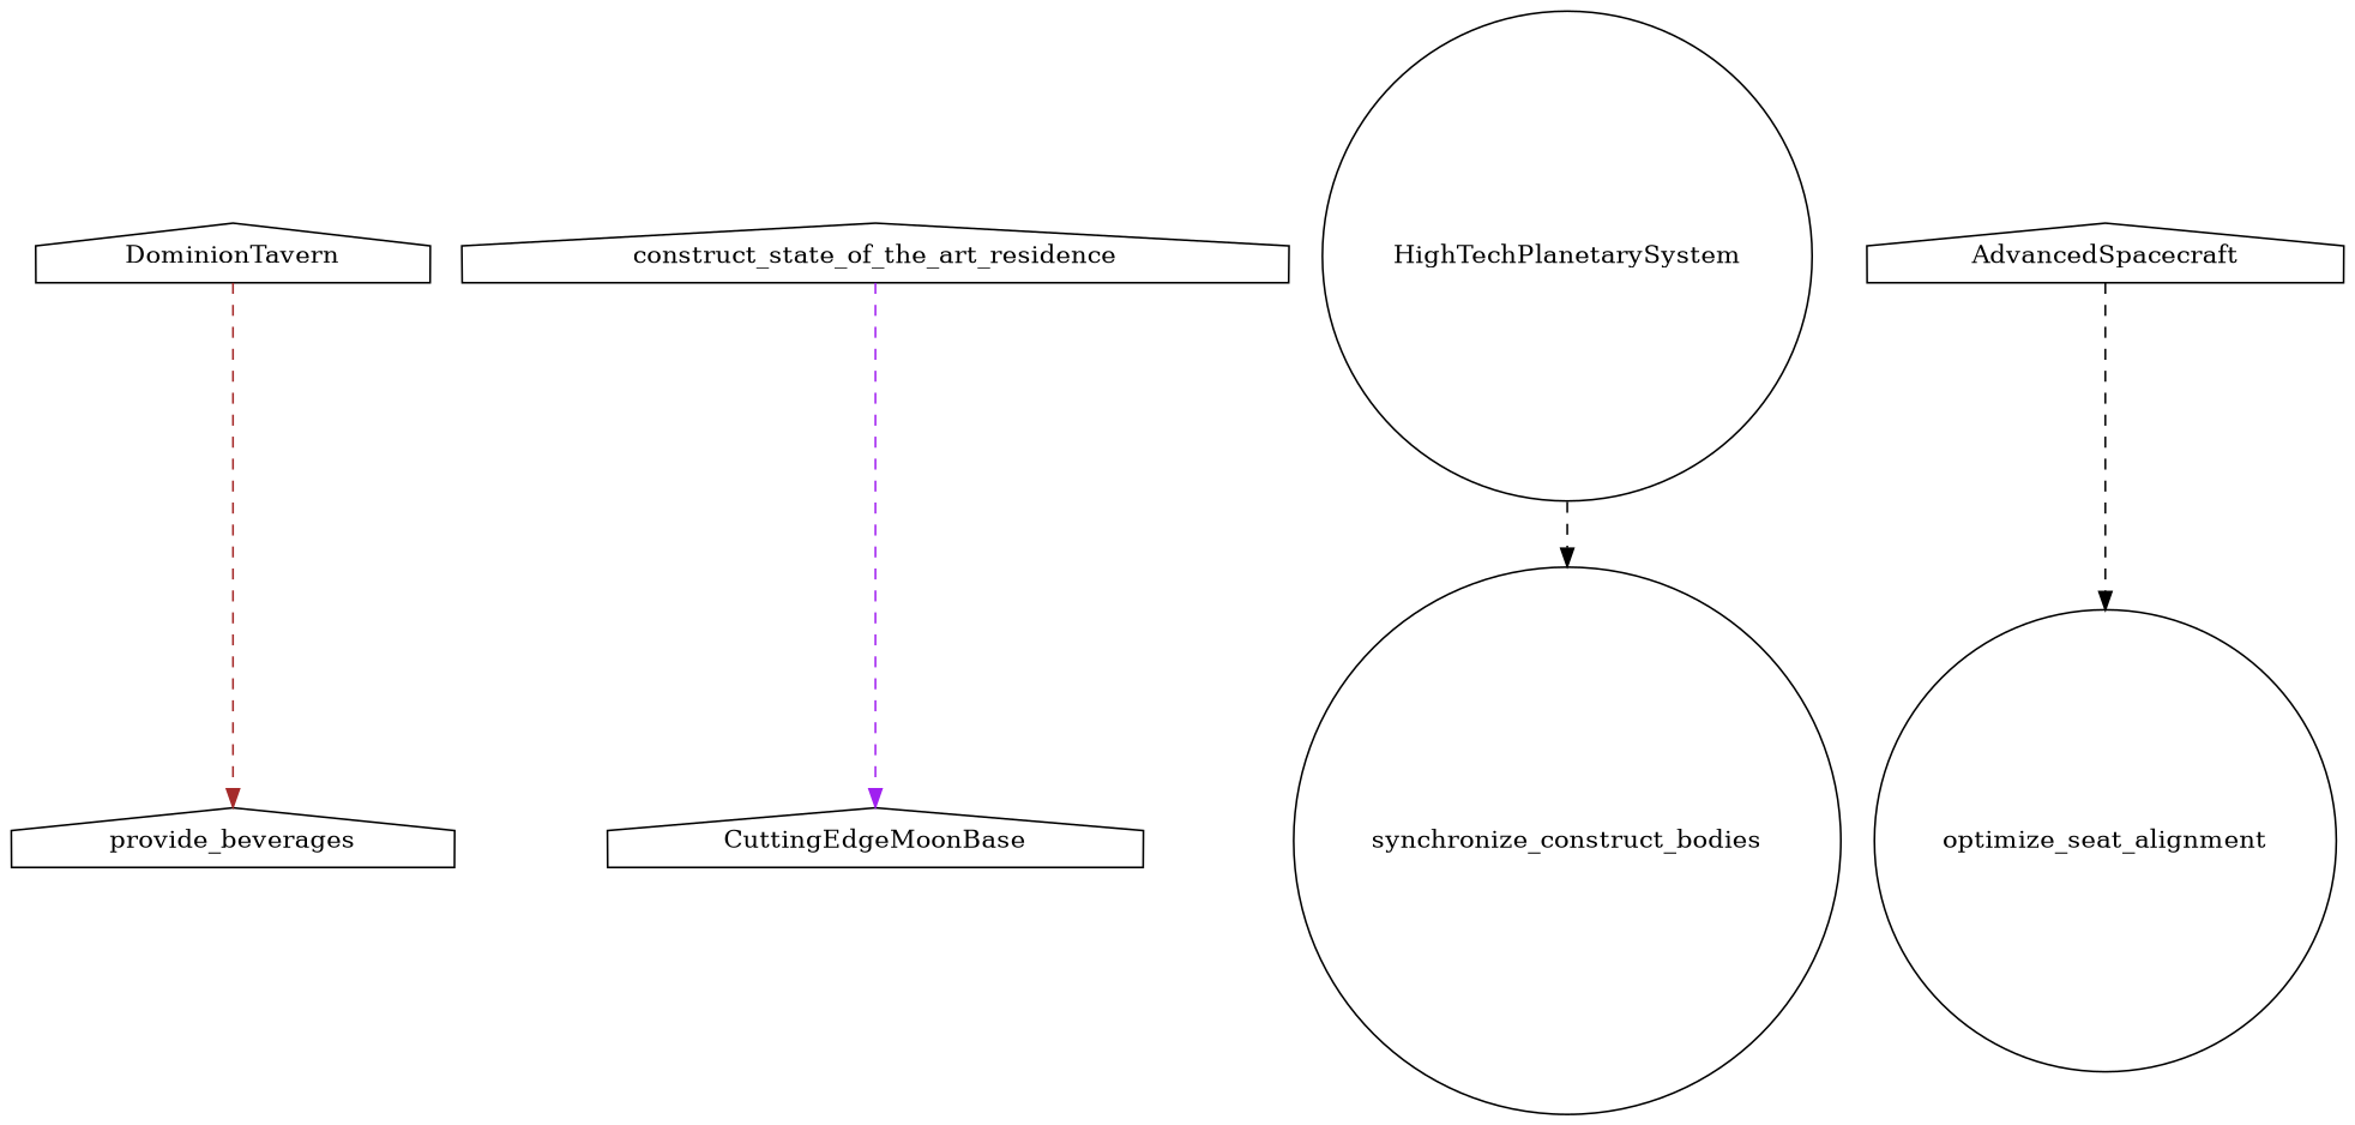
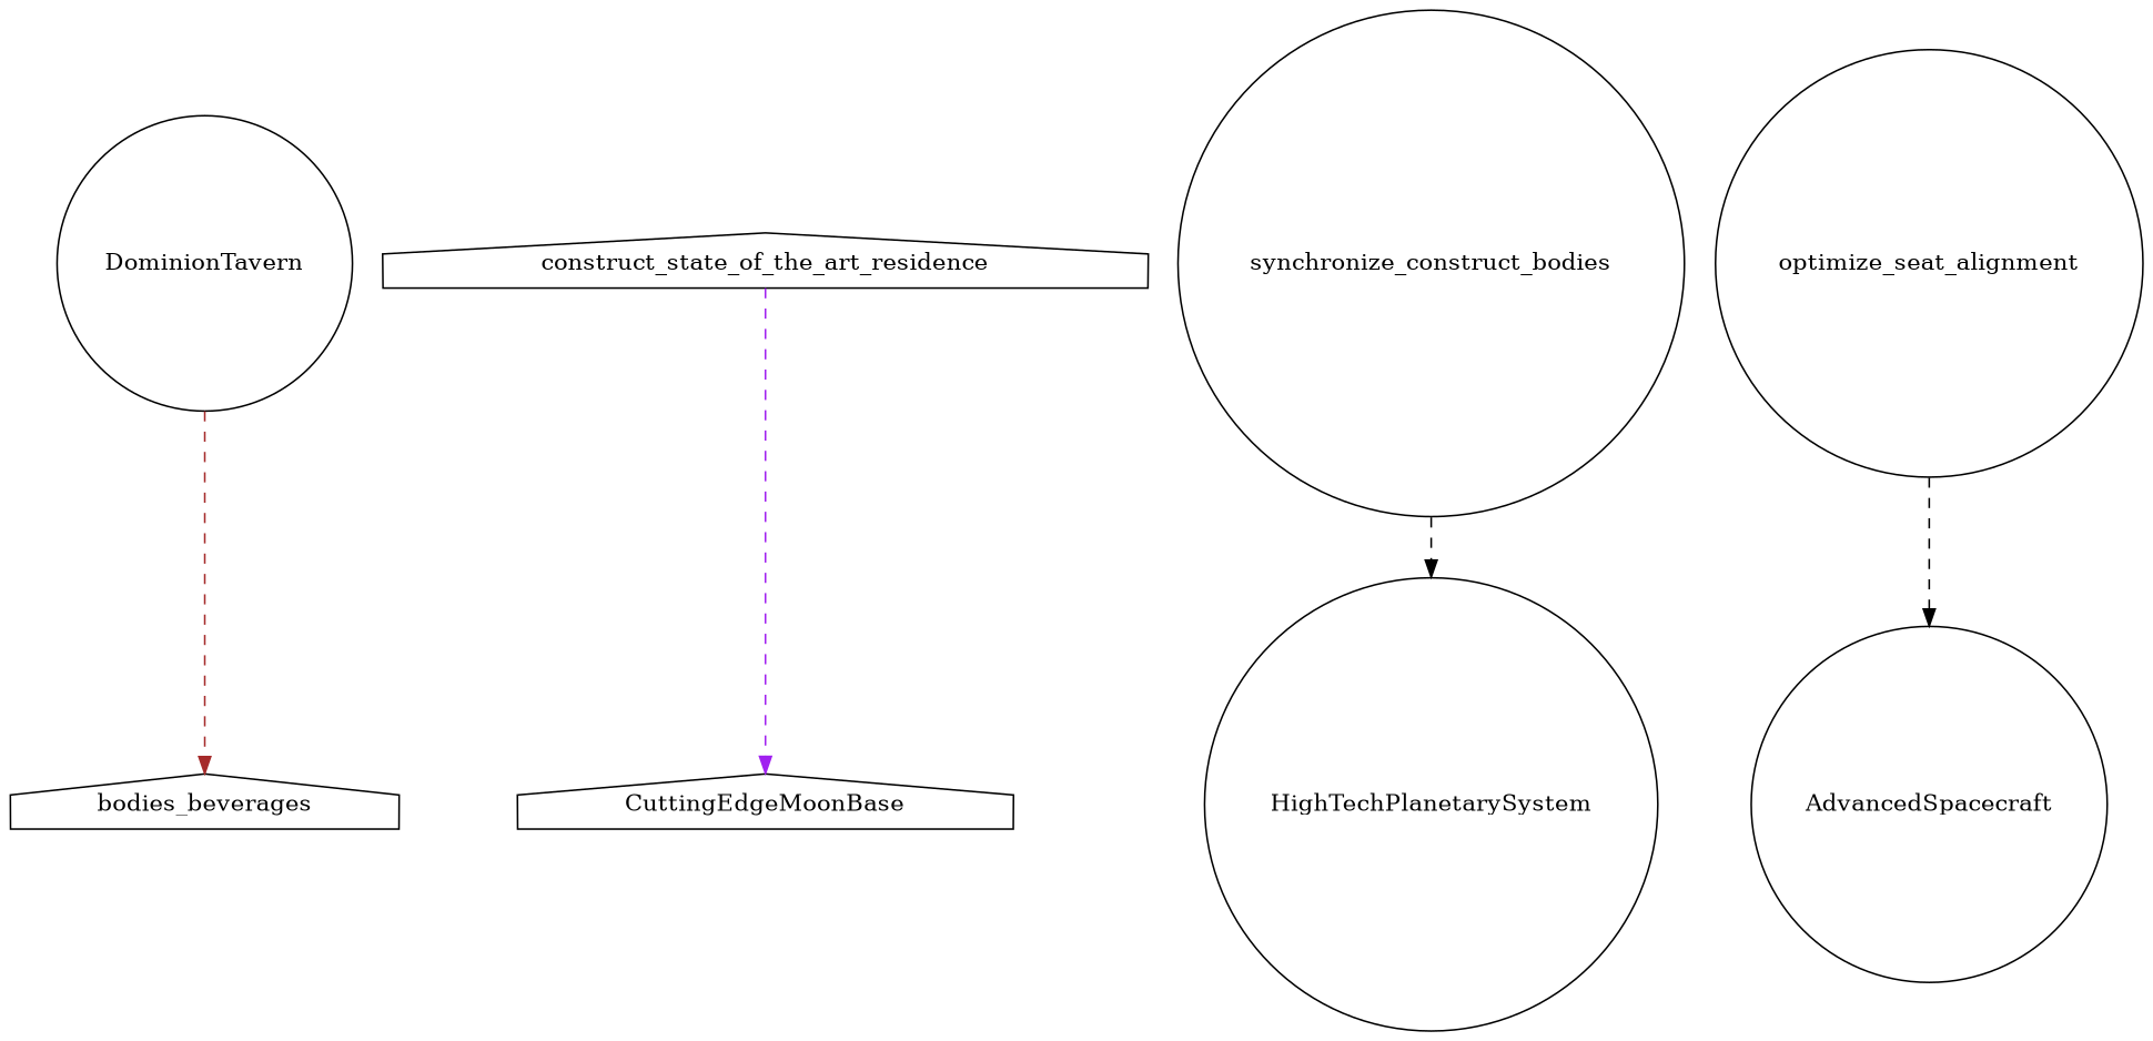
  digraph {
    node [shape=house]
    edge [color=black style=dashed]
-   n1 [label=DominionTavern]
-   n2 [label=provide_beverages]
+   n1 [label=DominionTavern shape=circle]
+   n2 [label=bodies_beverages]
    n3 [label=CuttingEdgeMoonBase]
    n4 [label=construct_state_of_the_art_residence]
    n5 [label=HighTechPlanetarySystem shape=circle]
    n6 [label=synchronize_construct_bodies shape=circle]
-   n7 [label=AdvancedSpacecraft]
+   n7 [label=AdvancedSpacecraft shape=circle]
    n8 [label=optimize_seat_alignment shape=circle]
    n1 -> n2 [color=brown]
    n4 -> n3 [color=purple]
-   n5 -> n6
-   n7 -> n8
+   n6 -> n5
+   n8 -> n7
  }
